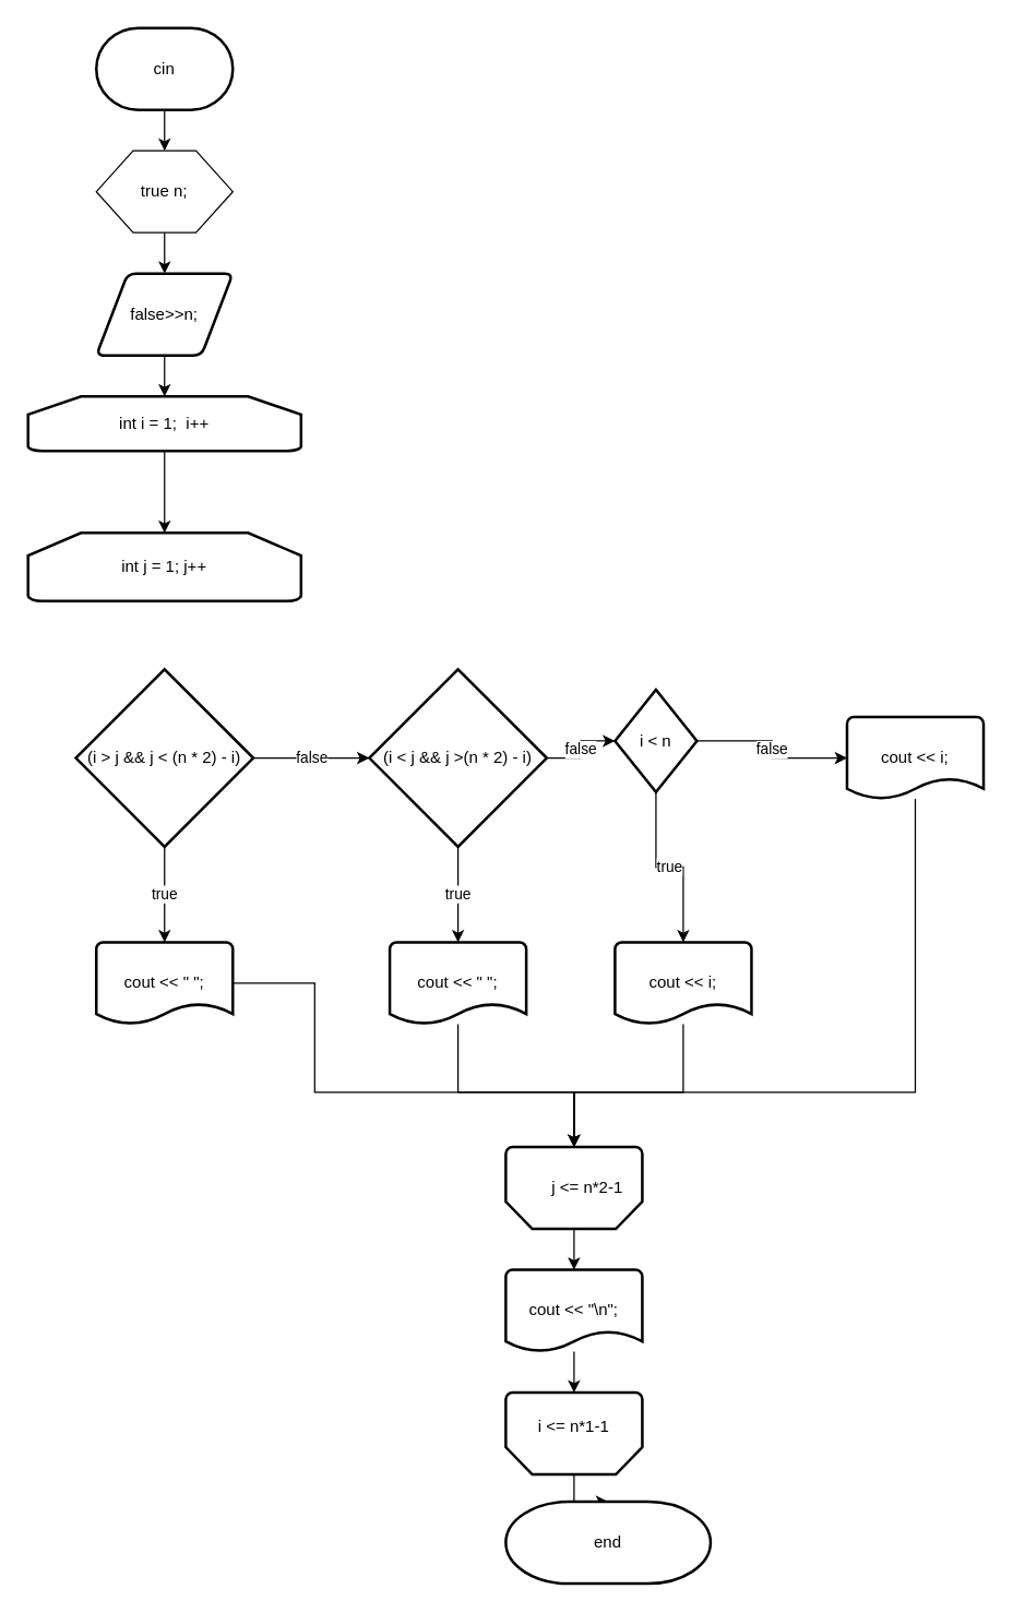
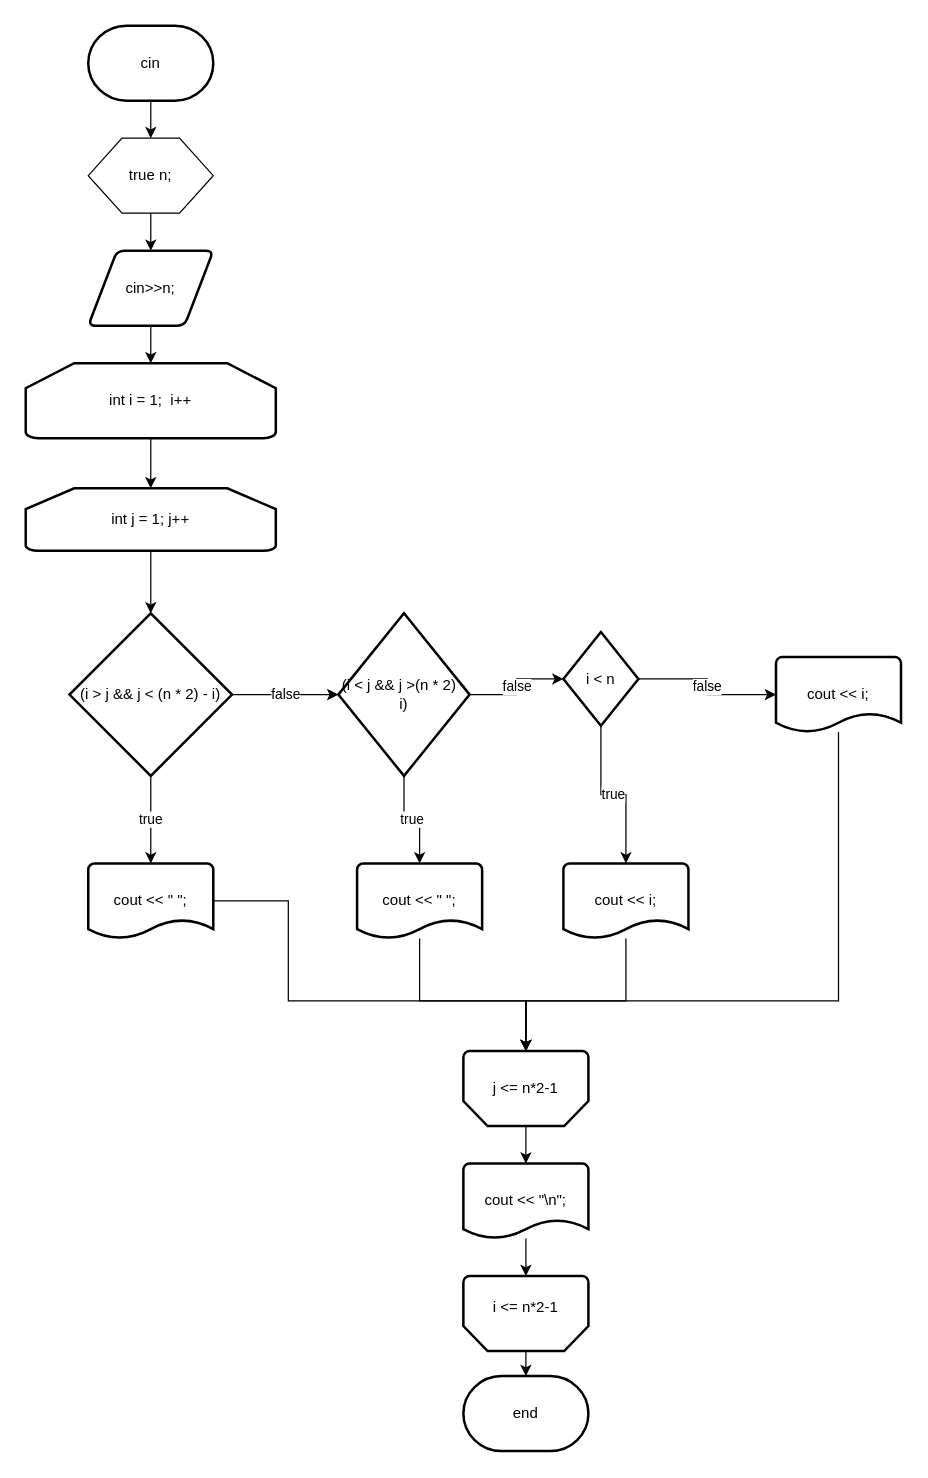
  <mxCell id="0" />
  <mxCell id="1" parent="0" />
  <mxCell id="2" style="edgeStyle=orthogonalEdgeStyle;rounded=0;orthogonalLoop=1;jettySize=auto;html=1;exitX=0.5;exitY=1;exitDx=0;exitDy=0;exitPerimeter=0;entryX=0.5;entryY=0;entryDx=0;entryDy=0;" edge="1" parent="1" source="3" target="7"><mxGeometry relative="1" as="geometry" /></mxCell>
  <mxCell id="3" value="cin" style="strokeWidth=2;html=1;shape=mxgraph.flowchart.terminator;whiteSpace=wrap;" vertex="1" parent="1"><mxGeometry x="70" y="20" width="100" height="60" as="geometry" /></mxCell>
  <mxCell id="4" style="edgeStyle=orthogonalEdgeStyle;rounded=0;orthogonalLoop=1;jettySize=auto;html=1;entryX=0.5;entryY=0;entryDx=0;entryDy=0;entryPerimeter=0;" edge="1" parent="1" source="5" target="12"><mxGeometry relative="1" as="geometry" /></mxCell>
- <mxCell id="5" value="int i = 1;&amp;nbsp; i++" style="strokeWidth=2;html=1;shape=mxgraph.flowchart.loop_limit;whiteSpace=wrap;" vertex="1" parent="1"><mxGeometry x="20" y="290" width="200" height="40" as="geometry" /></mxCell>
+ <mxCell id="5" value="int i = 1;&amp;nbsp; i++" style="strokeWidth=2;html=1;shape=mxgraph.flowchart.loop_limit;whiteSpace=wrap;" vertex="1" parent="1"><mxGeometry x="20" y="290" width="200" height="60" as="geometry" /></mxCell>
  <mxCell id="6" style="edgeStyle=orthogonalEdgeStyle;rounded=0;orthogonalLoop=1;jettySize=auto;html=1;" edge="1" parent="1" source="7" target="9"><mxGeometry relative="1" as="geometry" /></mxCell>
  <mxCell id="7" value="" style="verticalLabelPosition=bottom;verticalAlign=top;html=1;shape=hexagon;perimeter=hexagonPerimeter2;arcSize=6;size=0.27;" vertex="1" parent="1"><mxGeometry x="70" y="110" width="100" height="60" as="geometry" /></mxCell>
  <mxCell id="8" style="edgeStyle=orthogonalEdgeStyle;rounded=0;orthogonalLoop=1;jettySize=auto;html=1;exitX=0.5;exitY=1;exitDx=0;exitDy=0;entryX=0.5;entryY=0;entryDx=0;entryDy=0;entryPerimeter=0;" edge="1" parent="1" source="9" target="5"><mxGeometry relative="1" as="geometry" /></mxCell>
- <mxCell id="9" value="false&amp;gt;&amp;gt;n;" style="shape=parallelogram;html=1;strokeWidth=2;perimeter=parallelogramPerimeter;whiteSpace=wrap;rounded=1;arcSize=12;size=0.23;" vertex="1" parent="1"><mxGeometry x="70" y="200" width="100" height="60" as="geometry" /></mxCell>
+ <mxCell id="9" value="cin&amp;gt;&amp;gt;n;" style="shape=parallelogram;html=1;strokeWidth=2;perimeter=parallelogramPerimeter;whiteSpace=wrap;rounded=1;arcSize=12;size=0.23;" vertex="1" parent="1"><mxGeometry x="70" y="200" width="100" height="60" as="geometry" /></mxCell>
  <mxCell id="10" value="true n;" style="text;html=1;strokeColor=none;fillColor=none;align=center;verticalAlign=middle;whiteSpace=wrap;rounded=0;" vertex="1" parent="1"><mxGeometry x="90" y="125" width="60" height="30" as="geometry" /></mxCell>
+ <mxCell id="11" style="edgeStyle=orthogonalEdgeStyle;rounded=0;orthogonalLoop=1;jettySize=auto;html=1;exitX=0.5;exitY=1;exitDx=0;exitDy=0;exitPerimeter=0;entryX=0.5;entryY=0;entryDx=0;entryDy=0;entryPerimeter=0;" edge="1" parent="1" source="12" target="15"><mxGeometry relative="1" as="geometry"><mxPoint x="120" y="500" as="targetPoint" /></mxGeometry></mxCell>
  <mxCell id="12" value="int j = 1; j++" style="strokeWidth=2;html=1;shape=mxgraph.flowchart.loop_limit;whiteSpace=wrap;" vertex="1" parent="1"><mxGeometry x="20" y="390" width="200" height="50" as="geometry" /></mxCell>
  <mxCell id="13" value="true" style="edgeStyle=orthogonalEdgeStyle;rounded=0;orthogonalLoop=1;jettySize=auto;html=1;entryX=0.5;entryY=0;entryDx=0;entryDy=0;entryPerimeter=0;" edge="1" parent="1" source="15" target="20"><mxGeometry relative="1" as="geometry"><mxPoint x="120" y="700" as="targetPoint" /></mxGeometry></mxCell>
  <mxCell id="14" value="false" style="edgeStyle=orthogonalEdgeStyle;rounded=0;orthogonalLoop=1;jettySize=auto;html=1;exitX=1;exitY=0.5;exitDx=0;exitDy=0;exitPerimeter=0;entryX=0;entryY=0.5;entryDx=0;entryDy=0;entryPerimeter=0;" edge="1" parent="1" source="15" target="18"><mxGeometry relative="1" as="geometry"><mxPoint x="260" y="555.211" as="targetPoint" /></mxGeometry></mxCell>
  <mxCell id="15" value="(i &amp;gt; j &amp;amp;&amp;amp; j &amp;lt; (n * 2) - i)" style="strokeWidth=2;html=1;shape=mxgraph.flowchart.decision;whiteSpace=wrap;" vertex="1" parent="1"><mxGeometry x="55" y="490" width="130" height="130" as="geometry" /></mxCell>
  <mxCell id="16" value="true" style="edgeStyle=orthogonalEdgeStyle;rounded=0;orthogonalLoop=1;jettySize=auto;html=1;entryX=0.5;entryY=0;entryDx=0;entryDy=0;entryPerimeter=0;" edge="1" parent="1" source="18" target="22"><mxGeometry relative="1" as="geometry"><mxPoint x="335" y="700" as="targetPoint" /></mxGeometry></mxCell>
  <mxCell id="17" value="false" style="edgeStyle=orthogonalEdgeStyle;rounded=0;orthogonalLoop=1;jettySize=auto;html=1;entryX=0;entryY=0.5;entryDx=0;entryDy=0;entryPerimeter=0;" edge="1" parent="1" source="18" target="25"><mxGeometry relative="1" as="geometry"><mxPoint x="450" y="555" as="targetPoint" /></mxGeometry></mxCell>
- <mxCell id="18" value="(i &lt; j &amp;&amp; j &gt;(n * 2) - i)" style="strokeWidth=2;html=1;shape=mxgraph.flowchart.decision;whiteSpace=wrap;" vertex="1" parent="1"><mxGeometry x="270" y="490" width="130" height="130" as="geometry" /></mxCell>
+ <mxCell id="18" value="(i &lt; j &amp;&amp; j &gt;(n * 2) - i)" style="strokeWidth=2;html=1;shape=mxgraph.flowchart.decision;whiteSpace=wrap;" vertex="1" parent="1"><mxGeometry x="270" y="490" width="105" height="130" as="geometry" /></mxCell>
  <mxCell id="19" style="edgeStyle=orthogonalEdgeStyle;rounded=0;orthogonalLoop=1;jettySize=auto;html=1;entryX=0.5;entryY=1;entryDx=0;entryDy=0;entryPerimeter=0;" edge="1" parent="1" source="20" target="31"><mxGeometry relative="1" as="geometry"><Array as="points"><mxPoint x="230" y="720" /><mxPoint x="230" y="800" /><mxPoint x="420" y="800" /></Array></mxGeometry></mxCell>
  <mxCell id="20" value="cout &lt;&lt; &quot; &quot;;" style="strokeWidth=2;html=1;shape=mxgraph.flowchart.document2;whiteSpace=wrap;size=0.25;" vertex="1" parent="1"><mxGeometry x="70" y="690" width="100" height="60" as="geometry" /></mxCell>
  <mxCell id="21" style="edgeStyle=orthogonalEdgeStyle;rounded=0;orthogonalLoop=1;jettySize=auto;html=1;entryX=0.5;entryY=1;entryDx=0;entryDy=0;entryPerimeter=0;" edge="1" parent="1" source="22" target="31"><mxGeometry relative="1" as="geometry"><Array as="points"><mxPoint x="335" y="800" /><mxPoint x="420" y="800" /></Array></mxGeometry></mxCell>
  <mxCell id="22" value="cout &lt;&lt; &quot; &quot;;" style="strokeWidth=2;html=1;shape=mxgraph.flowchart.document2;whiteSpace=wrap;size=0.25;" vertex="1" parent="1"><mxGeometry x="285" y="690" width="100" height="60" as="geometry" /></mxCell>
  <mxCell id="23" value="true" style="edgeStyle=orthogonalEdgeStyle;rounded=0;orthogonalLoop=1;jettySize=auto;html=1;entryX=0.5;entryY=0;entryDx=0;entryDy=0;entryPerimeter=0;" edge="1" parent="1" source="25" target="27"><mxGeometry relative="1" as="geometry"><mxPoint x="500" y="670" as="targetPoint" /></mxGeometry></mxCell>
  <mxCell id="24" value="false" style="edgeStyle=orthogonalEdgeStyle;rounded=0;orthogonalLoop=1;jettySize=auto;html=1;entryX=0;entryY=0.5;entryDx=0;entryDy=0;entryPerimeter=0;" edge="1" parent="1" source="25" target="29"><mxGeometry relative="1" as="geometry"><mxPoint x="620" y="560" as="targetPoint" /></mxGeometry></mxCell>
  <mxCell id="25" value="i &amp;lt; n" style="strokeWidth=2;html=1;shape=mxgraph.flowchart.decision;whiteSpace=wrap;" vertex="1" parent="1"><mxGeometry x="450" y="505" width="60" height="75" as="geometry" /></mxCell>
  <mxCell id="26" style="edgeStyle=orthogonalEdgeStyle;rounded=0;orthogonalLoop=1;jettySize=auto;html=1;" edge="1" parent="1" source="27" target="31"><mxGeometry relative="1" as="geometry"><Array as="points"><mxPoint x="500" y="800" /><mxPoint x="420" y="800" /></Array></mxGeometry></mxCell>
  <mxCell id="27" value="cout &lt;&lt; i;" style="strokeWidth=2;html=1;shape=mxgraph.flowchart.document2;whiteSpace=wrap;size=0.25;" vertex="1" parent="1"><mxGeometry x="450" y="690" width="100" height="60" as="geometry" /></mxCell>
  <mxCell id="28" style="edgeStyle=orthogonalEdgeStyle;rounded=0;orthogonalLoop=1;jettySize=auto;html=1;" edge="1" parent="1" source="29" target="31"><mxGeometry relative="1" as="geometry"><Array as="points"><mxPoint x="670" y="800" /><mxPoint x="420" y="800" /></Array></mxGeometry></mxCell>
  <mxCell id="29" value="cout &lt;&lt; i;" style="strokeWidth=2;html=1;shape=mxgraph.flowchart.document2;whiteSpace=wrap;size=0.25;" vertex="1" parent="1"><mxGeometry x="620" y="525" width="100" height="60" as="geometry" /></mxCell>
  <mxCell id="30" style="edgeStyle=orthogonalEdgeStyle;rounded=0;orthogonalLoop=1;jettySize=auto;html=1;entryX=0.5;entryY=0;entryDx=0;entryDy=0;entryPerimeter=0;" edge="1" parent="1" source="31" target="35"><mxGeometry relative="1" as="geometry"><mxPoint x="420" y="940" as="targetPoint" /></mxGeometry></mxCell>
  <mxCell id="31" value="" style="strokeWidth=2;html=1;shape=mxgraph.flowchart.loop_limit;whiteSpace=wrap;rotation=-180;" vertex="1" parent="1"><mxGeometry x="370" y="840" width="100" height="60" as="geometry" /></mxCell>
  <mxCell id="32" style="edgeStyle=orthogonalEdgeStyle;rounded=0;orthogonalLoop=1;jettySize=auto;html=1;" edge="1" parent="1" source="33" target="38"><mxGeometry relative="1" as="geometry"><mxPoint x="420" y="1120" as="targetPoint" /></mxGeometry></mxCell>
  <mxCell id="33" value="" style="strokeWidth=2;html=1;shape=mxgraph.flowchart.loop_limit;whiteSpace=wrap;rotation=-180;" vertex="1" parent="1"><mxGeometry x="370" y="1020" width="100" height="60" as="geometry" /></mxCell>
  <mxCell id="34" style="edgeStyle=orthogonalEdgeStyle;rounded=0;orthogonalLoop=1;jettySize=auto;html=1;entryX=0.5;entryY=1;entryDx=0;entryDy=0;entryPerimeter=0;" edge="1" parent="1" source="35" target="33"><mxGeometry relative="1" as="geometry" /></mxCell>
  <mxCell id="35" value="cout &amp;lt;&amp;lt; &quot;\n&quot;;" style="strokeWidth=2;html=1;shape=mxgraph.flowchart.document2;whiteSpace=wrap;size=0.25;" vertex="1" parent="1"><mxGeometry x="370" y="930" width="100" height="60" as="geometry" /></mxCell>
- <mxCell id="36" value="j &lt;= n*2-1" style="text;html=1;strokeColor=none;fillColor=none;align=center;verticalAlign=middle;whiteSpace=wrap;rounded=0;" vertex="1" parent="1"><mxGeometry x="400" y="855" width="60" height="30" as="geometry" /></mxCell>
- <mxCell id="37" value="i &lt;= n*1-1" style="text;html=1;strokeColor=none;fillColor=none;align=center;verticalAlign=middle;whiteSpace=wrap;rounded=0;" vertex="1" parent="1"><mxGeometry x="390" y="1030" width="60" height="30" as="geometry" /></mxCell>
- <mxCell id="38" value="end" style="strokeWidth=2;html=1;shape=mxgraph.flowchart.terminator;whiteSpace=wrap;" vertex="1" parent="1"><mxGeometry x="370" y="1100" width="150" height="60" as="geometry" /></mxCell>
+ <mxCell id="36" value="j &lt;= n*2-1" style="text;html=1;strokeColor=none;fillColor=none;align=center;verticalAlign=middle;whiteSpace=wrap;rounded=0;" vertex="1" parent="1"><mxGeometry x="390" y="855" width="60" height="30" as="geometry" /></mxCell>
+ <mxCell id="37" value="i &lt;= n*2-1" style="text;html=1;strokeColor=none;fillColor=none;align=center;verticalAlign=middle;whiteSpace=wrap;rounded=0;" vertex="1" parent="1"><mxGeometry x="390" y="1030" width="60" height="30" as="geometry" /></mxCell>
+ <mxCell id="38" value="end" style="strokeWidth=2;html=1;shape=mxgraph.flowchart.terminator;whiteSpace=wrap;" vertex="1" parent="1"><mxGeometry x="370" y="1100" width="100" height="60" as="geometry" /></mxCell>
